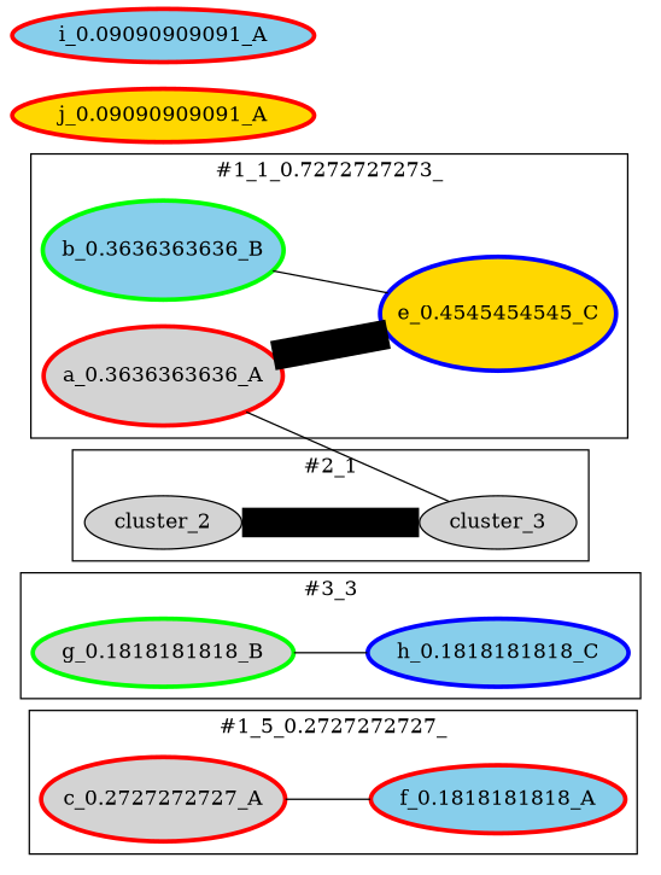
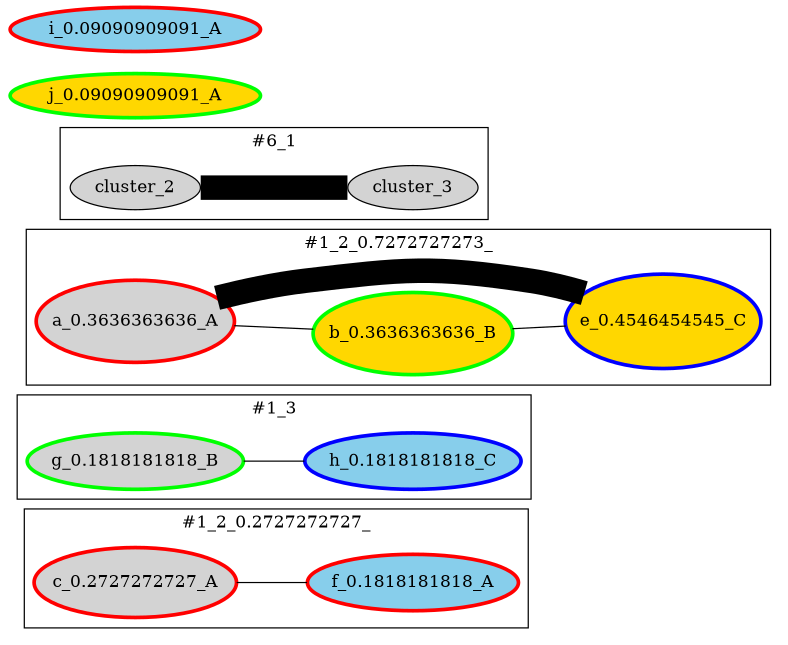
  digraph {
    fontname="DejaVu Serif"
    rankdir=LR
    node [color="#FF0000" fillcolor=lightgrey fontname="DejaVu Serif" style="setlinewidth(3),filled"]
    edge [dir=none fontname="DejaVu Serif" style="setlinewidth(1)"]
    n1 [height=0.7857142855 label="c_0.2727272727_A" width=1.17857142825]
    n2 [fillcolor=skyblue height=0.642857143 label="f_0.1818181818_A" width=0.9642857144999999]
    n3 [color="#00FF00" height=0.642857143 label="g_0.1818181818_B" width=0.9642857144999999]
    n4 [color="#0000FF" fillcolor=skyblue height=0.642857143 label="h_0.1818181818_C" width=0.9642857144999999]
    n5 [height=0.9285714285 label="a_0.3636363636_A" width=1.39285714275]
-   n6 [color="#00FF00" fillcolor=skyblue height=0.9285714285 label="b_0.3636363636_B" width=1.39285714275]
-   n7 [color="#0000FF" fillcolor=gold height=1.0714285715 label="e_0.4545454545_C" width=1.60714285725]
+   n6 [color="#00FF00" fillcolor=gold height=0.9285714285 label="b_0.3636363636_B" width=1.39285714275]
+   n7 [color="#0000FF" fillcolor=gold height=1.0714285715 label="e_0.4546454545_C" width=1.60714285725]
    cluster_2 [style=filled color=""]
    cluster_3 [style=filled color=""]
-   n10 [fillcolor=gold height=0.5 label="j_0.09090909091_A" width=0.75]
+   n10 [color="#00FF00" fillcolor=gold height=0.5 label="j_0.09090909091_A" width=0.75]
    n11 [fillcolor=skyblue height=0.5 label="i_0.09090909091_A" width=0.75]
    subgraph cluster_1 {
-     label="#1_5_0.2727272727_"
+     label="#1_2_0.2727272727_"
      n1
      n2
    }
    subgraph cluster_2 {
-     label="#3_3"
+     label="#1_3"
      n3
      n4
    }
    subgraph cluster_3 {
-     label="#1_1_0.7272727273_"
+     label="#1_2_0.7272727273_"
      n5
      n6
      n7
    }
    subgraph cluster_4 {
-     label="#2_1"
+     label="#6_1"
      cluster_2
      cluster_3
    }
    n1 -> n2
    n3 -> n4
-   n5 -> cluster_3
+   n5 -> n6
    n5 -> n7 [style="setlinewidth(20)"]
    n6 -> n7
    cluster_2 -> cluster_3 [style="setlinewidth(20)"]
  }
